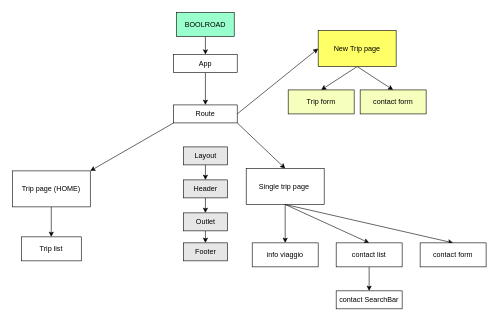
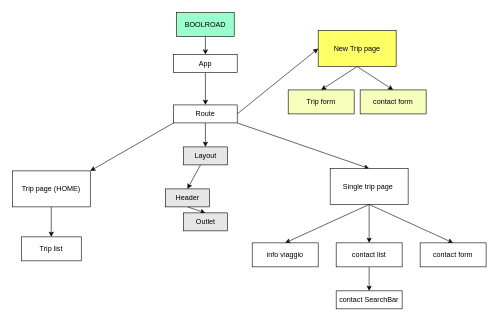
  <mxCell id="0" />
  <mxCell id="1" parent="0" />
  <mxCell id="2" style="edgeStyle=none;html=1;exitX=0.5;exitY=1;exitDx=0;exitDy=0;" edge="1" parent="1" source="31" target="9"><mxGeometry relative="1" as="geometry"><mxPoint x="342" y="130" as="targetPoint" /><mxPoint x="342" y="130" as="sourcePoint" /></mxGeometry></mxCell>
  <mxCell id="3" style="edgeStyle=none;html=1;exitX=0.5;exitY=1;exitDx=0;exitDy=0;entryX=0.5;entryY=0;entryDx=0;entryDy=0;" edge="1" parent="1" source="4" target="31"><mxGeometry relative="1" as="geometry" /></mxCell>
  <mxCell id="4" value="BOOLROAD" style="rounded=0;whiteSpace=wrap;html=1;fillColor=#99FFCC;" parent="1" vertex="1"><mxGeometry x="294" y="20" width="96" height="40" as="geometry" /></mxCell>
  <mxCell id="5" style="edgeStyle=none;html=1;exitX=0;exitY=1;exitDx=0;exitDy=0;entryX=1;entryY=0;entryDx=0;entryDy=0;" edge="1" parent="1" source="9" target="11"><mxGeometry relative="1" as="geometry" /></mxCell>
  <mxCell id="6" style="edgeStyle=none;html=1;entryX=0.5;entryY=0;entryDx=0;entryDy=0;exitX=1;exitY=1;exitDx=0;exitDy=0;" edge="1" parent="1" source="9" target="13"><mxGeometry relative="1" as="geometry" /></mxCell>
  <mxCell id="7" style="edgeStyle=none;html=1;exitX=1;exitY=0.5;exitDx=0;exitDy=0;entryX=0;entryY=0.5;entryDx=0;entryDy=0;" edge="1" parent="1" source="9" target="16"><mxGeometry relative="1" as="geometry"><mxPoint x="580" y="189" as="targetPoint" /></mxGeometry></mxCell>
+ <mxCell id="8" style="edgeStyle=none;html=1;exitX=0.5;exitY=1;exitDx=0;exitDy=0;entryX=0.5;entryY=0;entryDx=0;entryDy=0;" edge="1" parent="1" source="9" target="18"><mxGeometry relative="1" as="geometry"><mxPoint x="342.118" y="254" as="targetPoint" /></mxGeometry></mxCell>
  <mxCell id="9" value="Route" style="rounded=0;whiteSpace=wrap;html=1;" vertex="1" parent="1"><mxGeometry x="289" y="174" width="106" height="30" as="geometry" /></mxCell>
  <mxCell id="10" style="edgeStyle=none;html=1;exitX=0.5;exitY=1;exitDx=0;exitDy=0;entryX=0.5;entryY=0;entryDx=0;entryDy=0;" edge="1" parent="1" source="11" target="24"><mxGeometry relative="1" as="geometry"><mxPoint x="84" y="384" as="targetPoint" /></mxGeometry></mxCell>
  <mxCell id="11" value="&lt;span style=&quot;background-color: transparent;&quot;&gt;&lt;font color=&quot;#000000&quot;&gt;Trip&lt;/font&gt; page (HOME)&lt;/span&gt;" style="rounded=0;whiteSpace=wrap;html=1;" vertex="1" parent="1"><mxGeometry x="20" y="284" width="130" height="60" as="geometry" /></mxCell>
  <mxCell id="12" style="edgeStyle=none;html=1;entryX=0.5;entryY=0;entryDx=0;entryDy=0;exitX=0.5;exitY=1;exitDx=0;exitDy=0;" edge="1" parent="1" source="13" target="34"><mxGeometry relative="1" as="geometry"><mxPoint x="790" y="400" as="targetPoint" /></mxGeometry></mxCell>
- <mxCell id="13" value="Single trip page&amp;nbsp;" style="rounded=0;whiteSpace=wrap;html=1;" vertex="1" parent="1"><mxGeometry x="410" y="280" width="130" height="60" as="geometry" /></mxCell>
+ <mxCell id="13" value="Single trip page&amp;nbsp;" style="rounded=0;whiteSpace=wrap;html=1;" vertex="1" parent="1"><mxGeometry x="550" y="280" width="130" height="60" as="geometry" /></mxCell>
  <mxCell id="14" style="edgeStyle=none;html=1;exitX=0.5;exitY=1;exitDx=0;exitDy=0;entryX=0.5;entryY=0;entryDx=0;entryDy=0;" edge="1" parent="1" source="16" target="32"><mxGeometry relative="1" as="geometry" /></mxCell>
  <mxCell id="15" style="edgeStyle=none;html=1;exitX=0.5;exitY=1;exitDx=0;exitDy=0;entryX=0.5;entryY=0;entryDx=0;entryDy=0;" edge="1" parent="1" source="16" target="33"><mxGeometry relative="1" as="geometry" /></mxCell>
  <mxCell id="16" value="New Trip page" style="rounded=0;whiteSpace=wrap;html=1;fillColor=#FFFF66;" vertex="1" parent="1"><mxGeometry x="530" y="50" width="130" height="60" as="geometry" /></mxCell>
  <mxCell id="17" style="edgeStyle=none;html=1;entryX=0.5;entryY=0;entryDx=0;entryDy=0;" edge="1" parent="1" source="18" target="20"><mxGeometry relative="1" as="geometry"><mxPoint x="342" y="314" as="targetPoint" /></mxGeometry></mxCell>
  <mxCell id="18" value="Layout" style="rounded=0;whiteSpace=wrap;html=1;fillColor=#E6E6E6;" vertex="1" parent="1"><mxGeometry x="305.5" y="244" width="73" height="30" as="geometry" /></mxCell>
  <mxCell id="19" style="edgeStyle=none;html=1;exitX=0.5;exitY=1;exitDx=0;exitDy=0;entryX=0.5;entryY=0;entryDx=0;entryDy=0;" edge="1" parent="1" source="20" target="22"><mxGeometry relative="1" as="geometry"><mxPoint x="342" y="364" as="targetPoint" /></mxGeometry></mxCell>
- <mxCell id="20" value="Header" style="rounded=0;whiteSpace=wrap;html=1;fillColor=#E6E6E6;" vertex="1" parent="1"><mxGeometry x="305.5" y="299" width="73" height="30" as="geometry" /></mxCell>
- <mxCell id="21" style="edgeStyle=none;html=1;exitX=0.5;exitY=1;exitDx=0;exitDy=0;entryX=0.5;entryY=0;entryDx=0;entryDy=0;" edge="1" parent="1" source="22" target="23"><mxGeometry relative="1" as="geometry"><mxPoint x="342" y="404" as="targetPoint" /></mxGeometry></mxCell>
+ <mxCell id="20" value="Header" style="rounded=0;whiteSpace=wrap;html=1;fillColor=#E6E6E6;" vertex="1" parent="1"><mxGeometry x="275.5" y="314" width="73" height="30" as="geometry" /></mxCell>
  <mxCell id="22" value="Outlet" style="rounded=0;whiteSpace=wrap;html=1;fillColor=#E6E6E6;" vertex="1" parent="1"><mxGeometry x="305.5" y="354" width="73" height="30" as="geometry" /></mxCell>
- <mxCell id="23" value="Footer" style="rounded=0;whiteSpace=wrap;html=1;fillColor=#E6E6E6;" vertex="1" parent="1"><mxGeometry x="305.5" y="404" width="73" height="30" as="geometry" /></mxCell>
  <mxCell id="24" value="Trip list" style="rounded=0;whiteSpace=wrap;html=1;" vertex="1" parent="1"><mxGeometry x="35" y="394" width="100" height="40" as="geometry" /></mxCell>
  <mxCell id="25" style="edgeStyle=none;html=1;entryX=0.5;entryY=0;entryDx=0;entryDy=0;exitX=0.5;exitY=1;exitDx=0;exitDy=0;" edge="1" parent="1" source="13" target="27"><mxGeometry relative="1" as="geometry"><mxPoint x="480" y="464" as="targetPoint" /><mxPoint x="525" y="414" as="sourcePoint" /></mxGeometry></mxCell>
  <mxCell id="26" style="edgeStyle=none;html=1;exitX=0.5;exitY=1;exitDx=0;exitDy=0;entryX=0.5;entryY=0;entryDx=0;entryDy=0;" edge="1" parent="1" source="13" target="29"><mxGeometry relative="1" as="geometry"><mxPoint x="620" y="474" as="targetPoint" /><mxPoint x="572.5" y="414" as="sourcePoint" /></mxGeometry></mxCell>
  <mxCell id="27" value="info viaggio" style="rounded=0;whiteSpace=wrap;html=1;" vertex="1" parent="1"><mxGeometry x="420" y="404" width="110" height="40" as="geometry" /></mxCell>
  <mxCell id="28" style="edgeStyle=none;html=1;exitX=0.5;exitY=1;exitDx=0;exitDy=0;entryX=0.5;entryY=0;entryDx=0;entryDy=0;" edge="1" parent="1" source="29" target="30"><mxGeometry relative="1" as="geometry" /></mxCell>
  <mxCell id="29" value="contact list" style="rounded=0;whiteSpace=wrap;html=1;" vertex="1" parent="1"><mxGeometry x="560" y="404" width="110" height="40" as="geometry" /></mxCell>
  <mxCell id="30" value="contact SearchBar" style="rounded=0;whiteSpace=wrap;html=1;" vertex="1" parent="1"><mxGeometry x="560" y="484" width="110" height="30" as="geometry" /></mxCell>
  <mxCell id="31" value="App" style="rounded=0;whiteSpace=wrap;html=1;" vertex="1" parent="1"><mxGeometry x="289" y="90" width="106" height="30" as="geometry" /></mxCell>
  <mxCell id="32" value="Trip form" style="rounded=0;whiteSpace=wrap;html=1;fillColor=#F6FFBC;" vertex="1" parent="1"><mxGeometry x="480" y="149" width="110" height="40" as="geometry" /></mxCell>
  <mxCell id="33" value="contact form" style="rounded=0;whiteSpace=wrap;html=1;fillColor=#F6FFBC;" vertex="1" parent="1"><mxGeometry x="600" y="149" width="110" height="40" as="geometry" /></mxCell>
  <mxCell id="34" value="contact form" style="rounded=0;whiteSpace=wrap;html=1;" vertex="1" parent="1"><mxGeometry x="700" y="404" width="110" height="40" as="geometry" /></mxCell>
